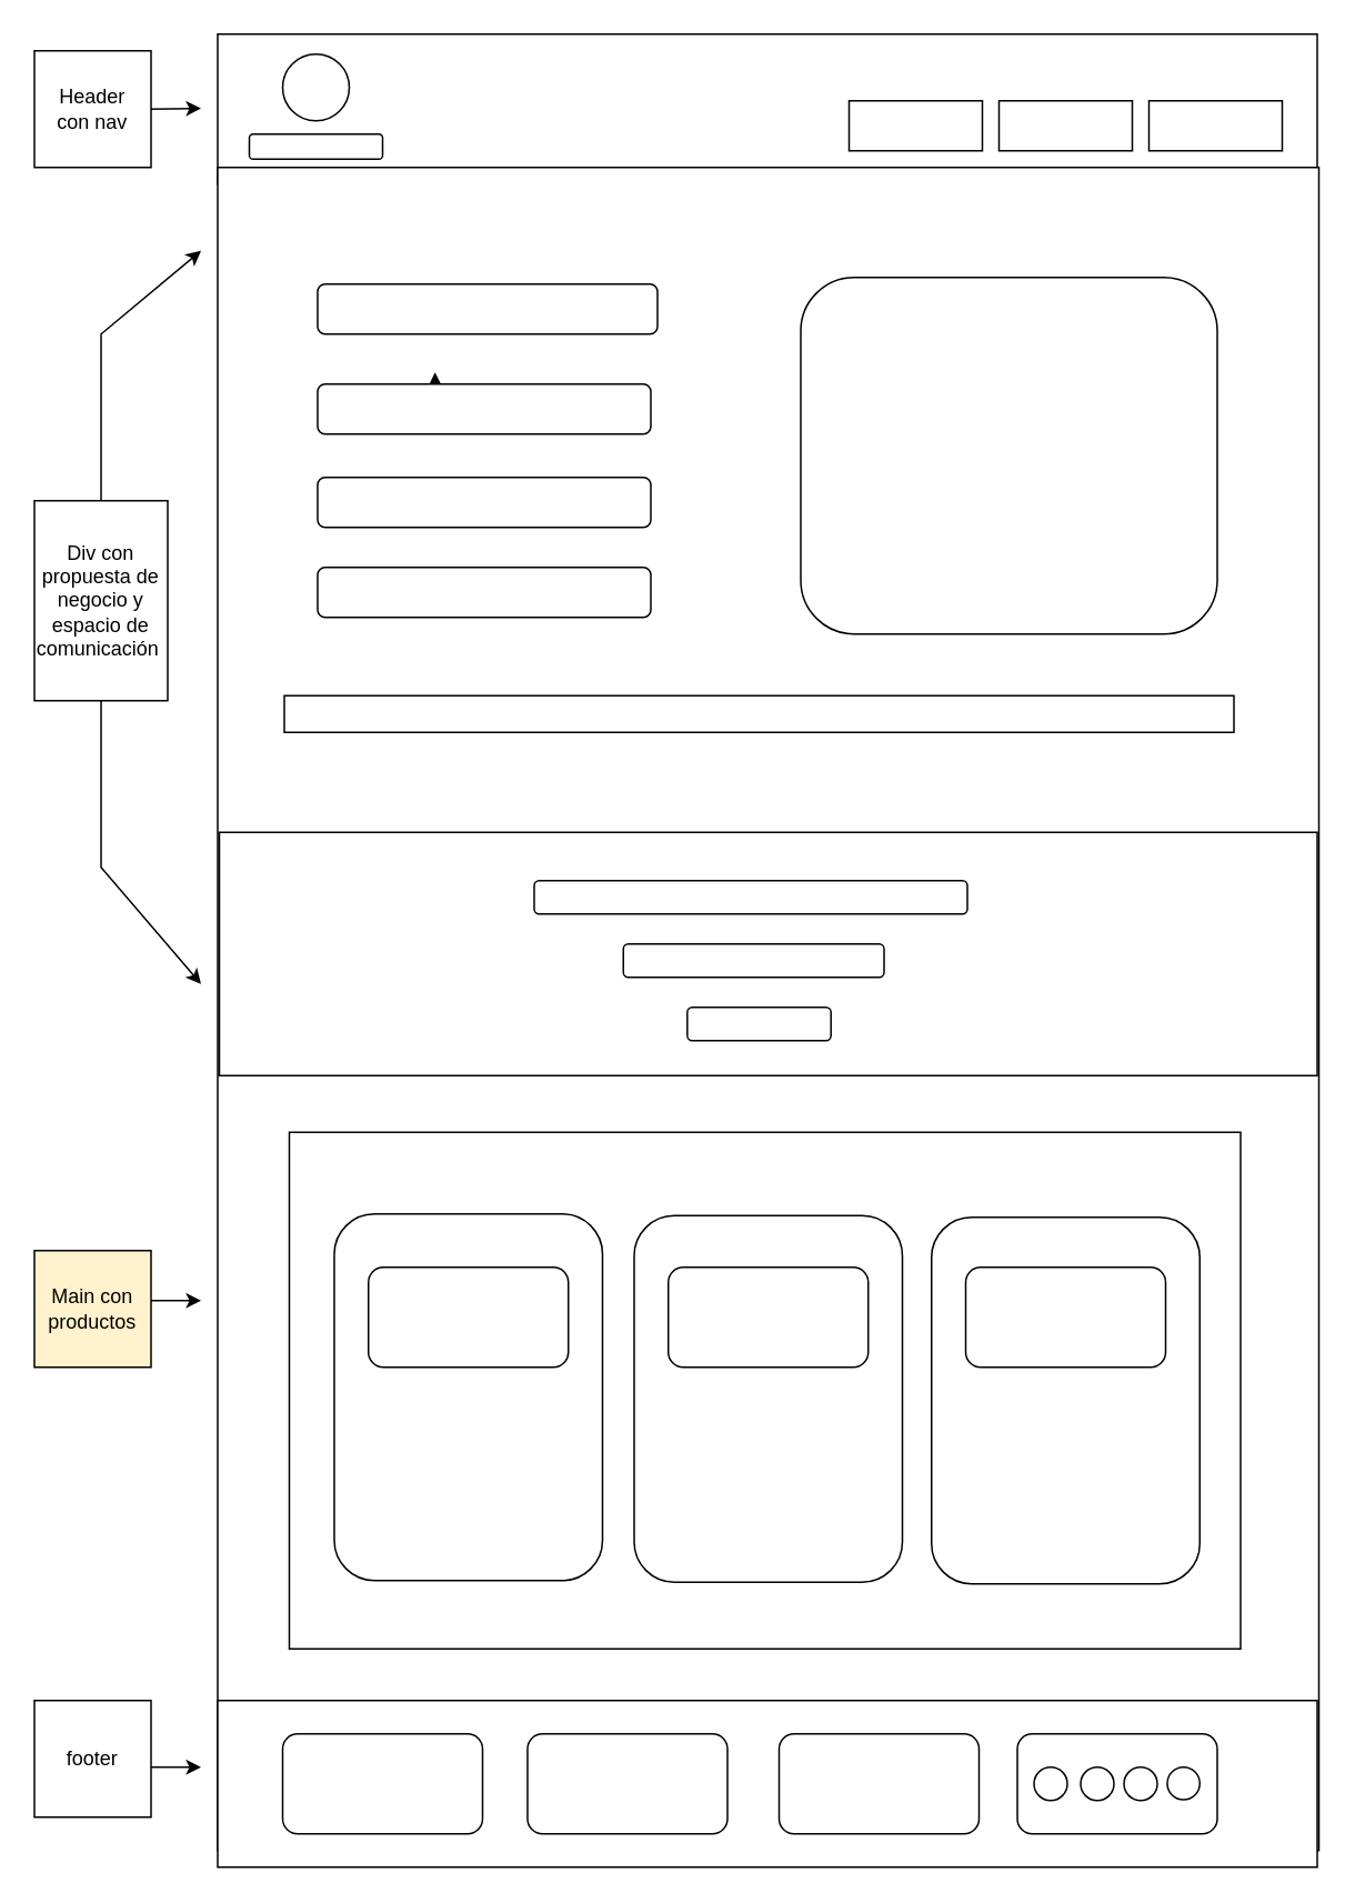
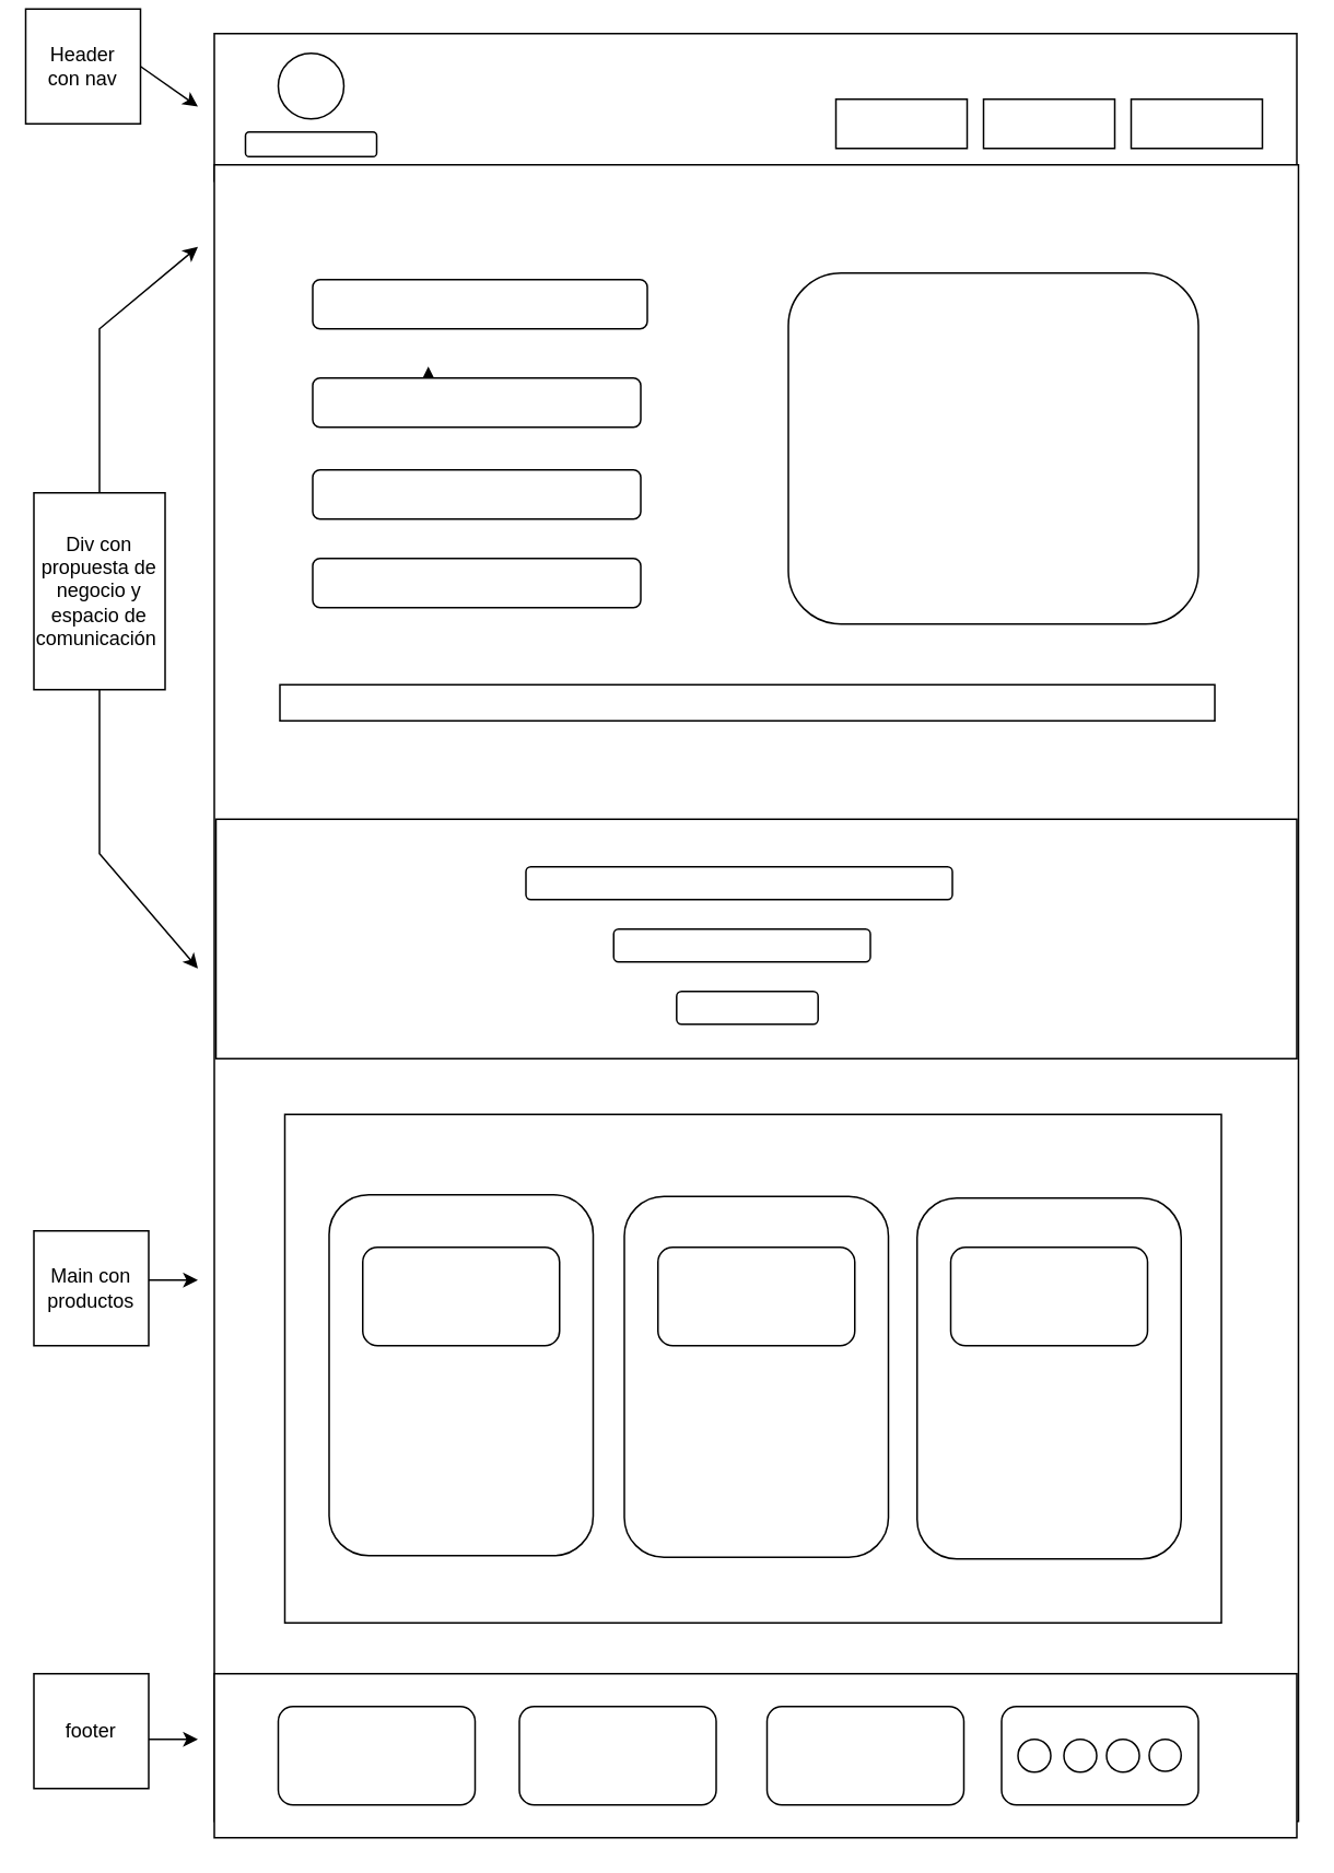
  <mxCell id="0" />
  <mxCell id="1" parent="0" />
  <mxCell id="2" value="" style="rounded=0;whiteSpace=wrap;html=1;" vertex="1" parent="1"><mxGeometry x="130" y="20" width="660" height="90" as="geometry" /></mxCell>
  <mxCell id="3" value="" style="rounded=1;whiteSpace=wrap;html=1;" vertex="1" parent="1"><mxGeometry x="149" y="80" width="80" height="15" as="geometry" /></mxCell>
  <mxCell id="4" value="" style="rounded=0;whiteSpace=wrap;html=1;" vertex="1" parent="1"><mxGeometry x="509" y="60" width="80" height="30" as="geometry" /></mxCell>
  <mxCell id="5" value="" style="rounded=0;whiteSpace=wrap;html=1;" vertex="1" parent="1"><mxGeometry x="599" y="60" width="80" height="30" as="geometry" /></mxCell>
  <mxCell id="6" value="" style="rounded=0;whiteSpace=wrap;html=1;" vertex="1" parent="1"><mxGeometry x="689" y="60" width="80" height="30" as="geometry" /></mxCell>
  <mxCell id="7" value="" style="ellipse;whiteSpace=wrap;html=1;aspect=fixed;" vertex="1" parent="1"><mxGeometry x="169" y="32" width="40" height="40" as="geometry" /></mxCell>
  <mxCell id="8" value="" style="rounded=0;whiteSpace=wrap;html=1;" vertex="1" parent="1"><mxGeometry x="130" y="100" width="661" height="1010" as="geometry" /></mxCell>
  <mxCell id="9" value="" style="rounded=1;whiteSpace=wrap;html=1;" vertex="1" parent="1"><mxGeometry x="480" y="166" width="250" height="214" as="geometry" /></mxCell>
  <mxCell id="10" value="" style="rounded=0;whiteSpace=wrap;html=1;" vertex="1" parent="1"><mxGeometry x="170" y="417" width="570" height="22" as="geometry" /></mxCell>
  <mxCell id="11" value="" style="rounded=0;whiteSpace=wrap;html=1;" vertex="1" parent="1"><mxGeometry x="131" y="499" width="659" height="146" as="geometry" /></mxCell>
  <mxCell id="12" value="" style="rounded=1;whiteSpace=wrap;html=1;" vertex="1" parent="1"><mxGeometry x="373.5" y="566" width="156.5" height="20" as="geometry" /></mxCell>
  <mxCell id="13" value="" style="rounded=1;whiteSpace=wrap;html=1;" vertex="1" parent="1"><mxGeometry x="411.88" y="604" width="86.25" height="20" as="geometry" /></mxCell>
  <mxCell id="14" value="" style="rounded=1;whiteSpace=wrap;html=1;" vertex="1" parent="1"><mxGeometry x="320" y="528" width="260" height="20" as="geometry" /></mxCell>
  <mxCell id="15" value="" style="rounded=0;whiteSpace=wrap;html=1;" vertex="1" parent="1"><mxGeometry x="173" y="679" width="571" height="310" as="geometry" /></mxCell>
  <mxCell id="16" value="" style="rounded=1;whiteSpace=wrap;html=1;" vertex="1" parent="1"><mxGeometry x="200" y="728" width="161" height="220" as="geometry" /></mxCell>
  <mxCell id="17" value="" style="rounded=1;whiteSpace=wrap;html=1;" vertex="1" parent="1"><mxGeometry x="380" y="729" width="161" height="220" as="geometry" /></mxCell>
  <mxCell id="18" value="" style="rounded=1;whiteSpace=wrap;html=1;" vertex="1" parent="1"><mxGeometry x="558.5" y="730" width="161" height="220" as="geometry" /></mxCell>
  <mxCell id="19" value="" style="rounded=0;whiteSpace=wrap;html=1;" vertex="1" parent="1"><mxGeometry x="130" y="1020" width="660" height="100" as="geometry" /></mxCell>
  <mxCell id="20" value="" style="rounded=1;whiteSpace=wrap;html=1;" vertex="1" parent="1"><mxGeometry x="169" y="1040" width="120" height="60" as="geometry" /></mxCell>
  <mxCell id="21" value="" style="rounded=1;whiteSpace=wrap;html=1;" vertex="1" parent="1"><mxGeometry x="316" y="1040" width="120" height="60" as="geometry" /></mxCell>
  <mxCell id="22" value="" style="rounded=1;whiteSpace=wrap;html=1;" vertex="1" parent="1"><mxGeometry x="467" y="1040" width="120" height="60" as="geometry" /></mxCell>
  <mxCell id="23" value="" style="rounded=1;whiteSpace=wrap;html=1;" vertex="1" parent="1"><mxGeometry x="610" y="1040" width="120" height="60" as="geometry" /></mxCell>
- <mxCell id="24" value="Header&lt;div&gt;con nav&lt;/div&gt;" style="rounded=0;whiteSpace=wrap;html=1;" vertex="1" parent="1"><mxGeometry x="20" y="30" width="70" height="70" as="geometry" /></mxCell>
+ <mxCell id="24" value="Header&lt;div&gt;con nav&lt;/div&gt;" style="rounded=0;whiteSpace=wrap;html=1;" vertex="1" parent="1"><mxGeometry x="15" y="5" width="70" height="70" as="geometry" /></mxCell>
  <mxCell id="25" value="" style="endArrow=classic;html=1;rounded=0;exitX=1;exitY=0.5;exitDx=0;exitDy=0;" edge="1" parent="1" source="24"><mxGeometry width="50" height="50" relative="1" as="geometry"><mxPoint x="70" y="65.36" as="sourcePoint" /><mxPoint x="120" y="64.503" as="targetPoint" /></mxGeometry></mxCell>
  <mxCell id="26" value="Div con&lt;div&gt;propuesta de negocio y espacio de comunicación&amp;nbsp;&lt;/div&gt;" style="rounded=0;whiteSpace=wrap;html=1;" vertex="1" parent="1"><mxGeometry x="20" y="300" width="80" height="120" as="geometry" /></mxCell>
  <mxCell id="27" value="" style="endArrow=classic;html=1;rounded=0;" edge="1" parent="1"><mxGeometry width="50" height="50" relative="1" as="geometry"><mxPoint x="60" y="300" as="sourcePoint" /><mxPoint x="120" y="150" as="targetPoint" /><Array as="points"><mxPoint x="60" y="200" /></Array></mxGeometry></mxCell>
  <mxCell id="28" value="" style="endArrow=classic;html=1;rounded=0;exitX=0.5;exitY=1;exitDx=0;exitDy=0;" edge="1" parent="1" source="26"><mxGeometry width="50" height="50" relative="1" as="geometry"><mxPoint x="35" y="501" as="sourcePoint" /><mxPoint x="120" y="590" as="targetPoint" /><Array as="points"><mxPoint x="60" y="520" /></Array></mxGeometry></mxCell>
- <mxCell id="29" value="Main con&lt;div&gt;productos&lt;/div&gt;" style="rounded=0;whiteSpace=wrap;html=1;fillColor=#fff2cc;" vertex="1" parent="1"><mxGeometry x="20" y="750" width="70" height="70" as="geometry" /></mxCell>
+ <mxCell id="29" value="Main con&lt;div&gt;productos&lt;/div&gt;" style="rounded=0;whiteSpace=wrap;html=1;" vertex="1" parent="1"><mxGeometry x="20" y="750" width="70" height="70" as="geometry" /></mxCell>
  <mxCell id="30" value="" style="endArrow=classic;html=1;rounded=0;" edge="1" parent="1"><mxGeometry width="50" height="50" relative="1" as="geometry"><mxPoint x="90" y="780" as="sourcePoint" /><mxPoint x="120" y="780" as="targetPoint" /></mxGeometry></mxCell>
  <mxCell id="31" value="footer" style="rounded=0;whiteSpace=wrap;html=1;" vertex="1" parent="1"><mxGeometry x="20" y="1020" width="70" height="70" as="geometry" /></mxCell>
  <mxCell id="32" value="" style="endArrow=classic;html=1;rounded=0;" edge="1" parent="1"><mxGeometry width="50" height="50" relative="1" as="geometry"><mxPoint x="90" y="1060" as="sourcePoint" /><mxPoint x="120" y="1060" as="targetPoint" /></mxGeometry></mxCell>
  <mxCell id="33" value="" style="rounded=1;whiteSpace=wrap;html=1;" vertex="1" parent="1"><mxGeometry x="220.5" y="760" width="120" height="60" as="geometry" /></mxCell>
  <mxCell id="34" value="" style="rounded=1;whiteSpace=wrap;html=1;" vertex="1" parent="1"><mxGeometry x="400.5" y="760" width="120" height="60" as="geometry" /></mxCell>
  <mxCell id="35" value="" style="rounded=1;whiteSpace=wrap;html=1;" vertex="1" parent="1"><mxGeometry x="579" y="760" width="120" height="60" as="geometry" /></mxCell>
  <mxCell id="36" value="" style="rounded=1;whiteSpace=wrap;html=1;" vertex="1" parent="1"><mxGeometry x="190" y="170" width="204" height="30" as="geometry" /></mxCell>
  <mxCell id="37" style="edgeStyle=orthogonalEdgeStyle;rounded=0;orthogonalLoop=1;jettySize=auto;html=1;exitX=0.5;exitY=1;exitDx=0;exitDy=0;entryX=0.459;entryY=0.15;entryDx=0;entryDy=0;entryPerimeter=0;" edge="1" parent="1"><mxGeometry relative="1" as="geometry"><mxPoint x="266.75" y="240" as="sourcePoint" /><mxPoint x="260.457" y="223" as="targetPoint" /></mxGeometry></mxCell>
  <mxCell id="38" value="" style="rounded=1;whiteSpace=wrap;html=1;" vertex="1" parent="1"><mxGeometry x="190" y="230" width="200" height="30" as="geometry" /></mxCell>
  <mxCell id="39" value="" style="rounded=1;whiteSpace=wrap;html=1;" vertex="1" parent="1"><mxGeometry x="190" y="286" width="200" height="30" as="geometry" /></mxCell>
  <mxCell id="40" value="" style="rounded=1;whiteSpace=wrap;html=1;" vertex="1" parent="1"><mxGeometry x="190" y="340" width="200" height="30" as="geometry" /></mxCell>
  <mxCell id="41" value="" style="ellipse;whiteSpace=wrap;html=1;aspect=fixed;" vertex="1" parent="1"><mxGeometry x="648" y="1060" width="20" height="20" as="geometry" /></mxCell>
  <mxCell id="42" value="" style="ellipse;whiteSpace=wrap;html=1;aspect=fixed;" vertex="1" parent="1"><mxGeometry x="620" y="1060" width="20" height="20" as="geometry" /></mxCell>
  <mxCell id="43" value="" style="ellipse;whiteSpace=wrap;html=1;aspect=fixed;" vertex="1" parent="1"><mxGeometry x="674" y="1060" width="20" height="20" as="geometry" /></mxCell>
  <mxCell id="44" value="" style="ellipse;whiteSpace=wrap;html=1;aspect=fixed;" vertex="1" parent="1"><mxGeometry x="700" y="1060" width="19.5" height="19.5" as="geometry" /></mxCell>
